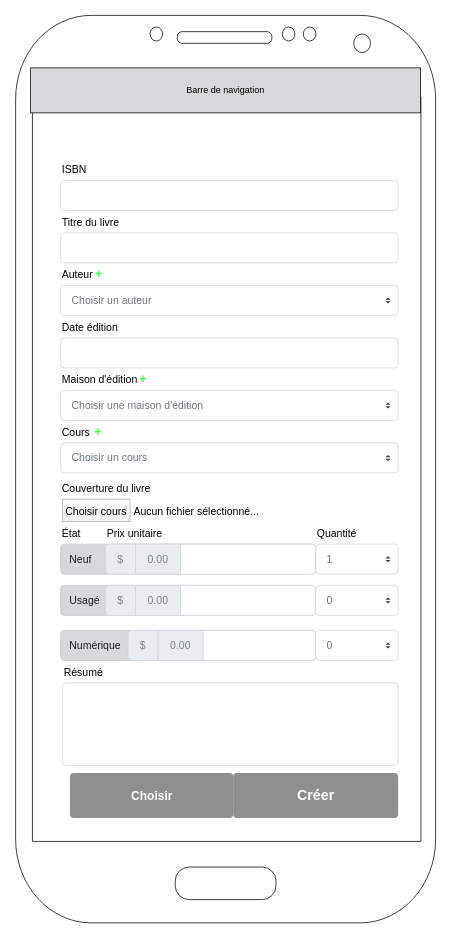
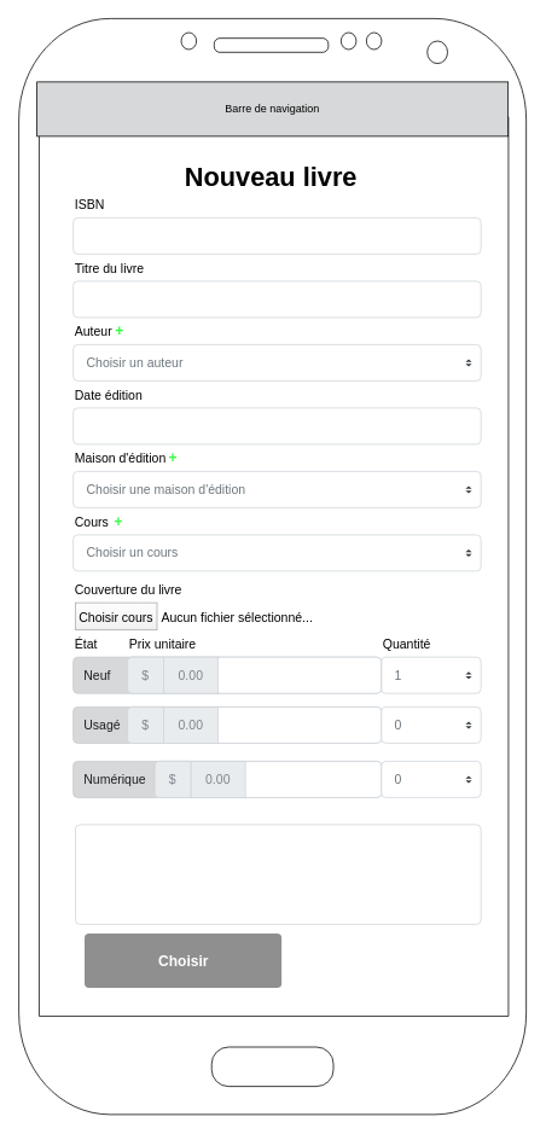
  <mxCell id="0" />
  <mxCell id="1" parent="0" />
  <mxCell id="2" value="" style="verticalLabelPosition=bottom;verticalAlign=top;html=1;shadow=0;dashed=0;strokeWidth=1;shape=mxgraph.android.phone2;fillStyle=auto;fontSize=19;" parent="1" vertex="1"><mxGeometry x="20" y="20" width="560" height="1210" as="geometry" /></mxCell>
  <mxCell id="3" value="Barre de navigation" style="rounded=0;whiteSpace=wrap;html=1;fillColor=#d6d8d9;" parent="1" vertex="1"><mxGeometry x="40" y="90" width="520" height="60" as="geometry" /></mxCell>
  <mxCell id="4" value="ISBN" style="fillColor=none;strokeColor=none;align=left;fontSize=14;" parent="1" vertex="1"><mxGeometry x="80" y="210" width="100" height="30" as="geometry" /></mxCell>
  <mxCell id="5" value="" style="html=1;shadow=0;dashed=0;shape=mxgraph.bootstrap.rrect;rSize=5;fillColor=#ffffff;strokeColor=#CED4DA;align=left;spacing=15;fontSize=14;fontColor=#6C767D;" parent="1" vertex="1"><mxGeometry x="80" y="240" width="450" height="40" as="geometry" /></mxCell>
- <mxCell id="6" value="Résumé" style="fillColor=none;strokeColor=none;align=left;fontSize=14;" parent="1" vertex="1"><mxGeometry x="82.5" y="880" width="100" height="30" as="geometry" /></mxCell>
  <mxCell id="7" value="" style="html=1;shadow=0;dashed=0;shape=mxgraph.bootstrap.rrect;rSize=5;fillColor=#ffffff;strokeColor=#CED4DA;align=left;spacing=15;fontSize=14;fontColor=#6C767D;" parent="1" vertex="1"><mxGeometry x="82.5" y="910" width="447.5" height="110" as="geometry" /></mxCell>
- <mxCell id="8" value="&lt;font style=&quot;font-size: 19px;&quot;&gt;&lt;b&gt;Créer&lt;/b&gt;&lt;/font&gt;" style="html=1;shadow=0;dashed=0;shape=mxgraph.bootstrap.rrect;rSize=5;fillColor=#8F8F8F;strokeColor=none;align=center;spacing=15;fontSize=14;fontColor=#ffffff;" parent="1" vertex="1"><mxGeometry x="310" y="1030" width="220" height="60" as="geometry" /></mxCell>
  <mxCell id="9" value="Choisir un auteur" style="html=1;shadow=0;dashed=0;shape=mxgraph.bootstrap.rrect;rSize=5;fillColor=#ffffff;strokeColor=#CED4DA;align=left;spacing=15;fontSize=14;fontColor=#6C767D;" parent="1" vertex="1"><mxGeometry x="80" y="380" width="450" height="40" as="geometry" /></mxCell>
  <mxCell id="10" value="" style="shape=triangle;direction=south;fillColor=#343A40;strokeColor=none;perimeter=none;" parent="9" vertex="1"><mxGeometry x="1" y="0.5" width="7" height="3" relative="1" as="geometry"><mxPoint x="-17" y="1" as="offset" /></mxGeometry></mxCell>
  <mxCell id="11" value="" style="shape=triangle;direction=north;fillColor=#343A40;strokeColor=none;perimeter=none;" parent="9" vertex="1"><mxGeometry x="1" y="0.5" width="7" height="3" relative="1" as="geometry"><mxPoint x="-17" y="-4" as="offset" /></mxGeometry></mxCell>
  <mxCell id="12" value="Auteur" style="fillColor=none;strokeColor=none;align=left;fontSize=14;" parent="1" vertex="1"><mxGeometry x="80" y="350" width="100" height="30" as="geometry" /></mxCell>
+ <mxCell id="13" value="&lt;font size=&quot;1&quot; style=&quot;&quot;&gt;&lt;b style=&quot;font-size: 29px;&quot;&gt;Nouveau livre&lt;/b&gt;&lt;/font&gt;" style="text;html=1;align=center;verticalAlign=middle;resizable=0;points=[];autosize=1;strokeColor=none;fillColor=none;fontSize=14;" parent="1" vertex="1"><mxGeometry x="192.5" y="170" width="210" height="50" as="geometry" /></mxCell>
  <mxCell id="14" value="1" style="html=1;shadow=0;dashed=0;shape=mxgraph.bootstrap.rrect;rSize=5;fillColor=#ffffff;strokeColor=#CED4DA;align=left;spacing=15;fontSize=14;fontColor=#6C767D;" parent="1" vertex="1"><mxGeometry x="420" y="725" width="110" height="40" as="geometry" /></mxCell>
  <mxCell id="15" value="" style="shape=triangle;direction=south;fillColor=#343A40;strokeColor=none;perimeter=none;" parent="14" vertex="1"><mxGeometry x="1" y="0.5" width="7" height="3" relative="1" as="geometry"><mxPoint x="-17" y="1" as="offset" /></mxGeometry></mxCell>
  <mxCell id="16" value="" style="shape=triangle;direction=north;fillColor=#343A40;strokeColor=none;perimeter=none;" parent="14" vertex="1"><mxGeometry x="1" y="0.5" width="7" height="3" relative="1" as="geometry"><mxPoint x="-17" y="-4" as="offset" /></mxGeometry></mxCell>
  <mxCell id="17" value="Couverture du livre" style="fillColor=none;strokeColor=none;align=left;fontSize=14;" parent="1" vertex="1"><mxGeometry x="80" y="630" width="150" height="40" as="geometry" /></mxCell>
  <mxCell id="18" value="Choisir cours" style="fillColor=#FEFEFE;strokeColor=#AAAAAA;fontSize=14;gradientColor=#F0F0F0;" parent="1" vertex="1"><mxGeometry x="82.5" y="665" width="90" height="30" as="geometry" /></mxCell>
  <mxCell id="19" value="Aucun fichier sélectionné..." style="fillColor=none;strokeColor=none;align=left;fontSize=14;spacing=5;" parent="1" vertex="1"><mxGeometry x="172.5" y="665" width="100" height="30" as="geometry" /></mxCell>
  <mxCell id="20" value="État" style="fillColor=none;strokeColor=none;align=left;fontSize=14;" parent="1" vertex="1"><mxGeometry x="80" y="695" width="100" height="30" as="geometry" /></mxCell>
  <mxCell id="21" value="" style="html=1;shadow=0;dashed=0;shape=mxgraph.bootstrap.rrect;rSize=5;fillColor=#ffffff;strokeColor=#CED4DA;align=left;spacing=15;fontSize=14;fontColor=#6C767D;" parent="1" vertex="1"><mxGeometry x="80" y="450" width="450" height="40" as="geometry" /></mxCell>
  <mxCell id="22" value="Date édition" style="fillColor=none;strokeColor=none;align=left;fontSize=14;" parent="1" vertex="1"><mxGeometry x="80" y="420" width="100" height="30" as="geometry" /></mxCell>
  <mxCell id="23" value="Neuf" style="html=1;shadow=0;dashed=0;shape=mxgraph.bootstrap.rrect;rSize=5;strokeColor=#C6C8CA;strokeWidth=1;fillColor=#D6D8D9;fontColor=#1B1E21;whiteSpace=wrap;align=left;verticalAlign=middle;spacingLeft=10;fontSize=14;" parent="1" vertex="1"><mxGeometry x="80" y="725" width="340" height="40" as="geometry" /></mxCell>
  <mxCell id="24" value="Quantité" style="fillColor=none;strokeColor=none;align=left;fontSize=14;" parent="1" vertex="1"><mxGeometry x="420" y="695" width="100" height="30" as="geometry" /></mxCell>
  <mxCell id="25" value="Usagé" style="html=1;shadow=0;dashed=0;shape=mxgraph.bootstrap.rrect;rSize=5;strokeColor=#C6C8CA;strokeWidth=1;fillColor=#D6D8D9;fontColor=#1B1E21;whiteSpace=wrap;align=left;verticalAlign=middle;spacingLeft=10;fontSize=14;" parent="1" vertex="1"><mxGeometry x="80" y="780" width="340" height="40" as="geometry" /></mxCell>
  <mxCell id="26" value="Numérique" style="html=1;shadow=0;dashed=0;shape=mxgraph.bootstrap.rrect;rSize=5;strokeColor=#C6C8CA;strokeWidth=1;fillColor=#D6D8D9;fontColor=#1B1E21;whiteSpace=wrap;align=left;verticalAlign=middle;spacingLeft=10;fontSize=14;" parent="1" vertex="1"><mxGeometry x="80" y="840" width="340" height="40" as="geometry" /></mxCell>
  <mxCell id="27" value="Choisir un cours" style="html=1;shadow=0;dashed=0;shape=mxgraph.bootstrap.rrect;rSize=5;fillColor=#ffffff;strokeColor=#CED4DA;align=left;spacing=15;fontSize=14;fontColor=#6C767D;" parent="1" vertex="1"><mxGeometry x="80" y="590" width="450" height="40" as="geometry" /></mxCell>
  <mxCell id="28" value="" style="shape=triangle;direction=south;fillColor=#343A40;strokeColor=none;perimeter=none;" parent="27" vertex="1"><mxGeometry x="1" y="0.5" width="7" height="3" relative="1" as="geometry"><mxPoint x="-17" y="1" as="offset" /></mxGeometry></mxCell>
  <mxCell id="29" value="" style="shape=triangle;direction=north;fillColor=#343A40;strokeColor=none;perimeter=none;" parent="27" vertex="1"><mxGeometry x="1" y="0.5" width="7" height="3" relative="1" as="geometry"><mxPoint x="-17" y="-4" as="offset" /></mxGeometry></mxCell>
  <mxCell id="30" value="Cours" style="fillColor=none;strokeColor=none;align=left;fontSize=14;" parent="27" vertex="1"><mxGeometry y="-30" width="142.857" height="30" as="geometry" /></mxCell>
  <mxCell id="31" value="&lt;b&gt;&lt;font style=&quot;font-size: 16px&quot;&gt;+&lt;/font&gt;&lt;/b&gt;" style="text;html=1;align=center;verticalAlign=middle;resizable=0;points=[];autosize=1;strokeColor=none;fillColor=none;fontColor=#36FF43;" vertex="1" parent="27"><mxGeometry x="40" y="-25" width="20" height="20" as="geometry" /></mxCell>
  <mxCell id="32" value="Titre du livre" style="fillColor=none;strokeColor=none;align=left;fontSize=14;" parent="1" vertex="1"><mxGeometry x="80" y="280" width="100" height="30" as="geometry" /></mxCell>
  <mxCell id="33" value="" style="html=1;shadow=0;dashed=0;shape=mxgraph.bootstrap.rrect;rSize=5;fillColor=#ffffff;strokeColor=#CED4DA;align=left;spacing=15;fontSize=14;fontColor=#6C767D;" parent="1" vertex="1"><mxGeometry x="80" y="310" width="450" height="40" as="geometry" /></mxCell>
  <mxCell id="34" value="0" style="html=1;shadow=0;dashed=0;shape=mxgraph.bootstrap.rrect;rSize=5;fillColor=#ffffff;strokeColor=#CED4DA;align=left;spacing=15;fontSize=14;fontColor=#6C767D;" parent="1" vertex="1"><mxGeometry x="420" y="780" width="110" height="40" as="geometry" /></mxCell>
  <mxCell id="35" value="" style="shape=triangle;direction=south;fillColor=#343A40;strokeColor=none;perimeter=none;" parent="34" vertex="1"><mxGeometry x="1" y="0.5" width="7" height="3" relative="1" as="geometry"><mxPoint x="-17" y="1" as="offset" /></mxGeometry></mxCell>
  <mxCell id="36" value="" style="shape=triangle;direction=north;fillColor=#343A40;strokeColor=none;perimeter=none;" parent="34" vertex="1"><mxGeometry x="1" y="0.5" width="7" height="3" relative="1" as="geometry"><mxPoint x="-17" y="-4" as="offset" /></mxGeometry></mxCell>
  <mxCell id="37" value="0" style="html=1;shadow=0;dashed=0;shape=mxgraph.bootstrap.rrect;rSize=5;fillColor=#ffffff;strokeColor=#CED4DA;align=left;spacing=15;fontSize=14;fontColor=#6C767D;" parent="1" vertex="1"><mxGeometry x="420" y="840" width="110" height="40" as="geometry" /></mxCell>
  <mxCell id="38" value="" style="shape=triangle;direction=south;fillColor=#343A40;strokeColor=none;perimeter=none;" parent="37" vertex="1"><mxGeometry x="1" y="0.5" width="7" height="3" relative="1" as="geometry"><mxPoint x="-17" y="1" as="offset" /></mxGeometry></mxCell>
  <mxCell id="39" value="" style="shape=triangle;direction=north;fillColor=#343A40;strokeColor=none;perimeter=none;" parent="37" vertex="1"><mxGeometry x="1" y="0.5" width="7" height="3" relative="1" as="geometry"><mxPoint x="-17" y="-4" as="offset" /></mxGeometry></mxCell>
  <mxCell id="40" value="Choisir" style="html=1;shadow=0;dashed=0;shape=mxgraph.bootstrap.rrect;rSize=5;strokeColor=none;strokeWidth=1;fillColor=#8F8F8F;fontColor=#FFFFFF;whiteSpace=wrap;align=center;verticalAlign=middle;spacingLeft=0;fontStyle=1;fontSize=16;spacing=5;" parent="1" vertex="1"><mxGeometry x="92.5" y="1030" width="217.5" height="60" as="geometry" /></mxCell>
  <mxCell id="41" value="" style="html=1;shadow=0;dashed=0;shape=mxgraph.bootstrap.rrect;rSize=5;strokeColor=#CED4DA;html=1;whiteSpace=wrap;fillColor=#FFFFFF;fontColor=#7D868C;align=left;spacing=15;spacingLeft=40;fontSize=14;" vertex="1" parent="1"><mxGeometry x="140" y="725" width="280" height="40" as="geometry" /></mxCell>
  <mxCell id="42" value="$" style="html=1;shadow=0;dashed=0;shape=mxgraph.bootstrap.leftButton;strokeColor=inherit;gradientColor=inherit;fontColor=inherit;fillColor=#E9ECEF;rSize=5;perimeter=none;whiteSpace=wrap;resizeHeight=1;fontSize=14;" vertex="1" parent="41"><mxGeometry width="40" height="40" relative="1" as="geometry" /></mxCell>
  <mxCell id="43" value="0.00" style="html=1;shadow=0;dashed=0;strokeColor=inherit;gradientColor=inherit;fontColor=inherit;fillColor=#E9ECEF;perimeter=none;whiteSpace=wrap;resizeHeight=1;fontSize=14;" vertex="1" parent="41"><mxGeometry width="60" height="40" relative="1" as="geometry"><mxPoint x="40" as="offset" /></mxGeometry></mxCell>
  <mxCell id="44" value="Prix unitaire" style="fillColor=none;strokeColor=none;align=left;fontSize=14;" vertex="1" parent="1"><mxGeometry x="140" y="695" width="100" height="30" as="geometry" /></mxCell>
  <mxCell id="45" value="" style="html=1;shadow=0;dashed=0;shape=mxgraph.bootstrap.rrect;rSize=5;strokeColor=#CED4DA;html=1;whiteSpace=wrap;fillColor=#FFFFFF;fontColor=#7D868C;align=left;spacing=15;spacingLeft=40;fontSize=14;" vertex="1" parent="1"><mxGeometry x="170" y="840" width="250" height="40" as="geometry" /></mxCell>
  <mxCell id="46" value="$" style="html=1;shadow=0;dashed=0;shape=mxgraph.bootstrap.leftButton;strokeColor=inherit;gradientColor=inherit;fontColor=inherit;fillColor=#E9ECEF;rSize=5;perimeter=none;whiteSpace=wrap;resizeHeight=1;fontSize=14;" vertex="1" parent="45"><mxGeometry width="40" height="40" relative="1" as="geometry" /></mxCell>
  <mxCell id="47" value="0.00" style="html=1;shadow=0;dashed=0;strokeColor=inherit;gradientColor=inherit;fontColor=inherit;fillColor=#E9ECEF;perimeter=none;whiteSpace=wrap;resizeHeight=1;fontSize=14;" vertex="1" parent="45"><mxGeometry width="60" height="40" relative="1" as="geometry"><mxPoint x="40" as="offset" /></mxGeometry></mxCell>
  <mxCell id="48" value="" style="html=1;shadow=0;dashed=0;shape=mxgraph.bootstrap.rrect;rSize=5;strokeColor=#CED4DA;html=1;whiteSpace=wrap;fillColor=#FFFFFF;fontColor=#7D868C;align=left;spacing=15;spacingLeft=40;fontSize=14;" vertex="1" parent="1"><mxGeometry x="140" y="780" width="280" height="40" as="geometry" /></mxCell>
  <mxCell id="49" value="$" style="html=1;shadow=0;dashed=0;shape=mxgraph.bootstrap.leftButton;strokeColor=inherit;gradientColor=inherit;fontColor=inherit;fillColor=#E9ECEF;rSize=5;perimeter=none;whiteSpace=wrap;resizeHeight=1;fontSize=14;" vertex="1" parent="48"><mxGeometry width="40" height="40" relative="1" as="geometry" /></mxCell>
  <mxCell id="50" value="0.00" style="html=1;shadow=0;dashed=0;strokeColor=inherit;gradientColor=inherit;fontColor=inherit;fillColor=#E9ECEF;perimeter=none;whiteSpace=wrap;resizeHeight=1;fontSize=14;" vertex="1" parent="48"><mxGeometry width="60" height="40" relative="1" as="geometry"><mxPoint x="40" as="offset" /></mxGeometry></mxCell>
  <mxCell id="51" value="Choisir une maison d'édition" style="html=1;shadow=0;dashed=0;shape=mxgraph.bootstrap.rrect;rSize=5;fillColor=#ffffff;strokeColor=#CED4DA;align=left;spacing=15;fontSize=14;fontColor=#6C767D;" vertex="1" parent="1"><mxGeometry x="80" y="520" width="450" height="40" as="geometry" /></mxCell>
  <mxCell id="52" value="" style="shape=triangle;direction=south;fillColor=#343A40;strokeColor=none;perimeter=none;" vertex="1" parent="51"><mxGeometry x="1" y="0.5" width="7" height="3" relative="1" as="geometry"><mxPoint x="-17" y="1" as="offset" /></mxGeometry></mxCell>
  <mxCell id="53" value="" style="shape=triangle;direction=north;fillColor=#343A40;strokeColor=none;perimeter=none;" vertex="1" parent="51"><mxGeometry x="1" y="0.5" width="7" height="3" relative="1" as="geometry"><mxPoint x="-17" y="-4" as="offset" /></mxGeometry></mxCell>
  <mxCell id="54" value="Maison d'édition" style="fillColor=none;strokeColor=none;align=left;fontSize=14;" vertex="1" parent="51"><mxGeometry y="-30" width="142.857" height="30" as="geometry" /></mxCell>
  <mxCell id="55" value="&lt;b&gt;&lt;font style=&quot;font-size: 16px&quot;&gt;+&lt;/font&gt;&lt;/b&gt;" style="text;html=1;align=center;verticalAlign=middle;resizable=0;points=[];autosize=1;strokeColor=none;fillColor=none;fontColor=#36FF43;" vertex="1" parent="51"><mxGeometry x="100" y="-25" width="20" height="20" as="geometry" /></mxCell>
  <mxCell id="56" value="&lt;b&gt;&lt;font style=&quot;font-size: 16px&quot;&gt;+&lt;/font&gt;&lt;/b&gt;" style="text;html=1;align=center;verticalAlign=middle;resizable=0;points=[];autosize=1;strokeColor=none;fillColor=none;fontColor=#36FF43;" vertex="1" parent="1"><mxGeometry x="120.5" y="355" width="20" height="20" as="geometry" /></mxCell>
